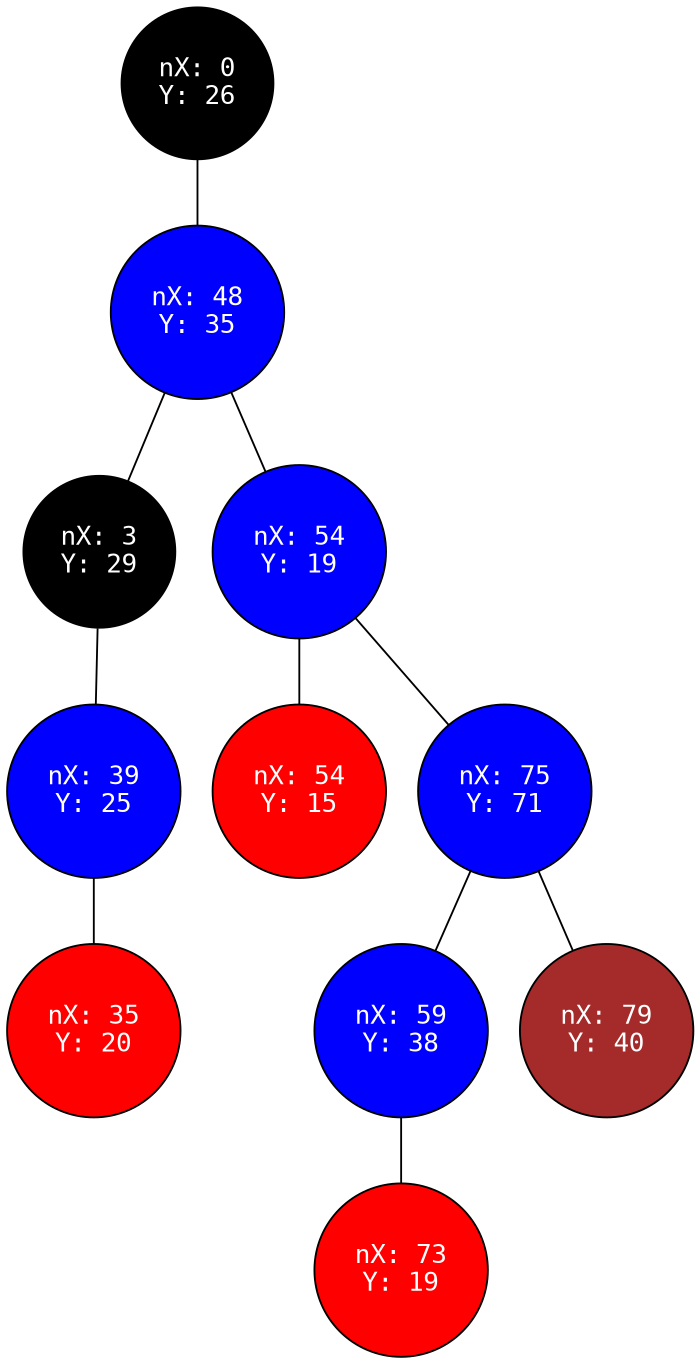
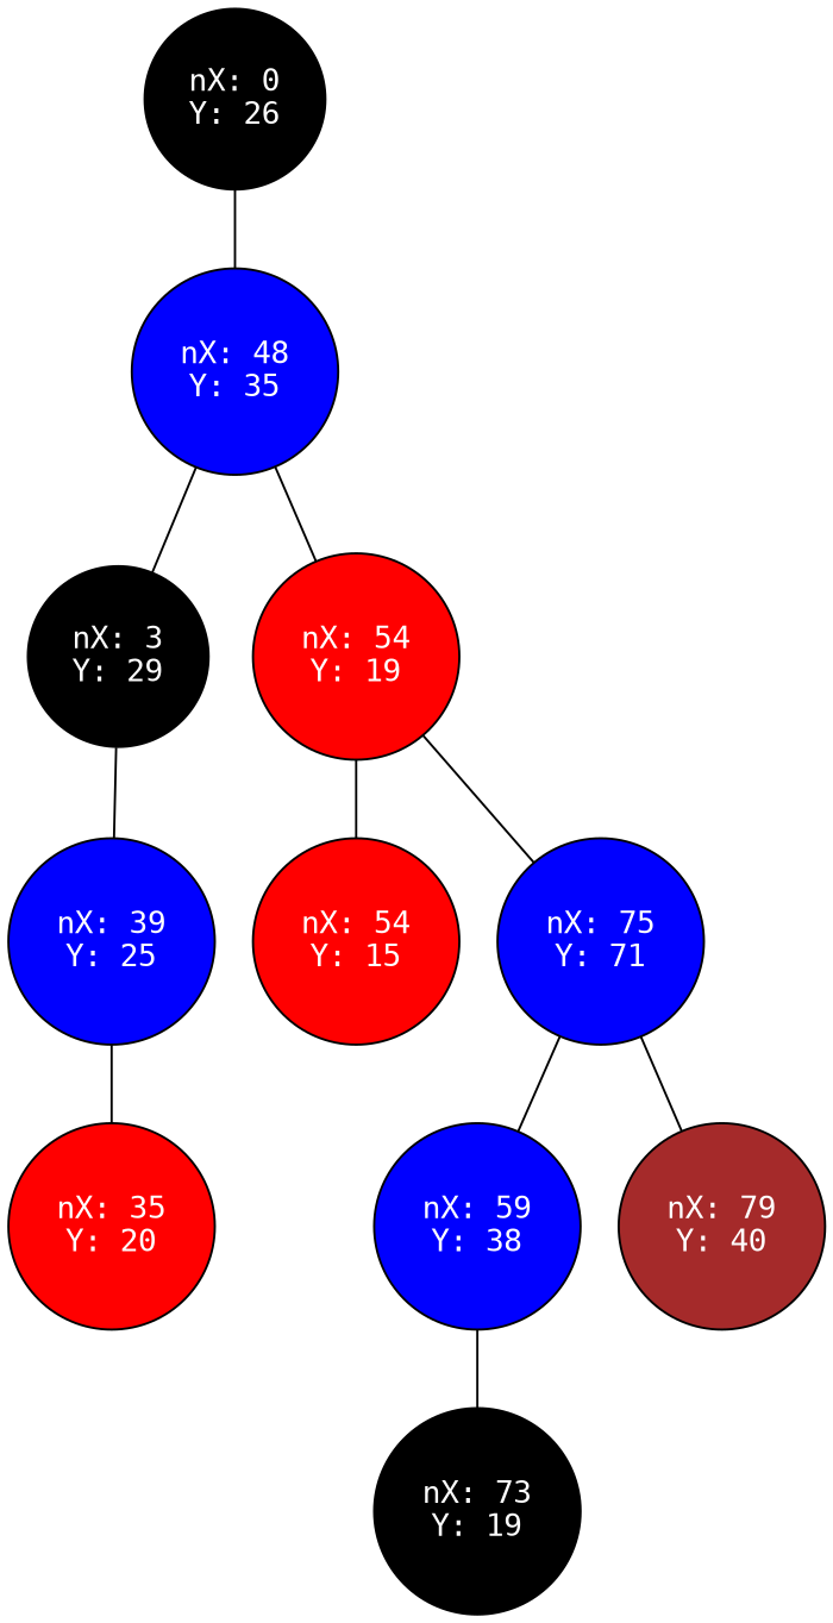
  graph {
    fontname="DejaVu Sans Mono"
    rankdir=TB
    node [color=black fillcolor=blue fontcolor=white fontname="DejaVu Sans Mono" shape=circle style=filled]
    edge [fontname="DejaVu Sans Mono"]
    n1 [fillcolor=black label="nX: 0\nY: 26"]
    n2 [label="nX: 48\nY: 35"]
    n3 [fillcolor=black label="nX: 3\nY: 29"]
-   n4 [label="nX: 54\nY: 19"]
+   n4 [fillcolor=Red label="nX: 54\nY: 19"]
    n5 [label="nX: 39\nY: 25"]
    n6 [fillcolor=Red label="nX: 54\nY: 15"]
    n7 [label="nX: 75\nY: 71"]
    n8 [fillcolor=Red label="nX: 35\nY: 20"]
    n9 [label="nX: 59\nY: 38"]
    n10 [fillcolor=brown label="nX: 79\nY: 40"]
-   n11 [fillcolor=Red label="nX: 73\nY: 19"]
+   n11 [fillcolor=black label="nX: 73\nY: 19"]
    n1 -- n2
    n2 -- n3
    n2 -- n4
    n3 -- n5
    n4 -- n6
    n4 -- n7
    n5 -- n8
    n7 -- n9
    n7 -- n10
    n9 -- n11
  }
